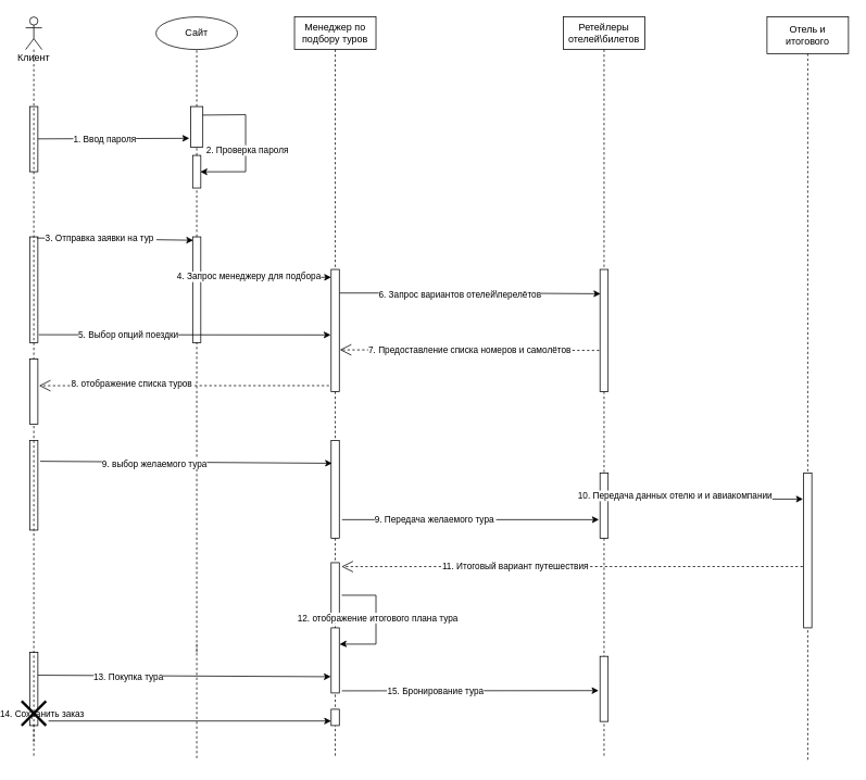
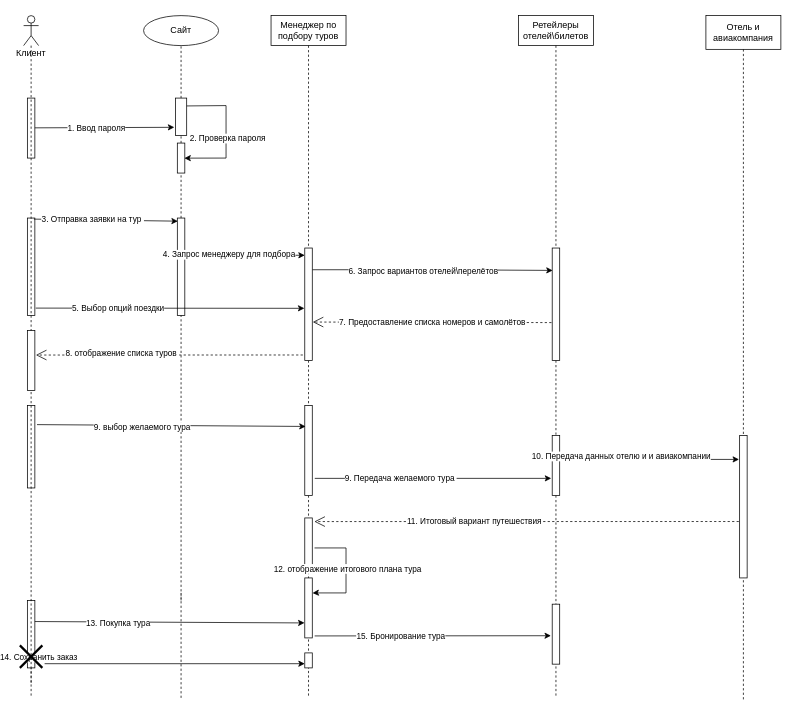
  <mxCell id="0" />
  <mxCell id="1" parent="0" />
  <mxCell id="2" value="Сайт" style="ellipse;whiteSpace=wrap;html=1;" parent="1" vertex="1"><mxGeometry x="185" y="20" width="100" height="40" as="geometry" /></mxCell>
  <mxCell id="3" value="" style="endArrow=none;dashed=1;html=1;rounded=0;entryX=0.5;entryY=1;entryDx=0;entryDy=0;startArrow=none;" parent="1" source="54" target="2" edge="1"><mxGeometry width="50" height="50" relative="1" as="geometry"><mxPoint x="235" y="730" as="sourcePoint" /><mxPoint x="505" y="170" as="targetPoint" /></mxGeometry></mxCell>
  <mxCell id="4" value="" style="endArrow=classic;html=1;rounded=0;startArrow=none;" parent="1" source="54" edge="1"><mxGeometry width="50" height="50" relative="1" as="geometry"><mxPoint x="35" y="170" as="sourcePoint" /><mxPoint x="235" y="170" as="targetPoint" /></mxGeometry></mxCell>
  <mxCell id="5" value="" style="html=1;points=[];perimeter=orthogonalPerimeter;" parent="1" vertex="1"><mxGeometry x="30" y="130" width="10" height="80" as="geometry" /></mxCell>
  <mxCell id="6" value="" style="endArrow=classic;html=1;rounded=0;exitX=0.917;exitY=0.105;exitDx=0;exitDy=0;exitPerimeter=0;entryX=0.939;entryY=0.801;entryDx=0;entryDy=0;entryPerimeter=0;" parent="1" edge="1"><mxGeometry width="50" height="50" relative="1" as="geometry"><mxPoint x="239.17" y="140.5" as="sourcePoint" /><mxPoint x="239.39" y="210.1" as="targetPoint" /><Array as="points"><mxPoint x="295" y="140" /><mxPoint x="295" y="210" /></Array></mxGeometry></mxCell>
  <mxCell id="7" value="2. Проверка пароля" style="edgeLabel;html=1;align=center;verticalAlign=middle;resizable=0;points=[];" parent="6" vertex="1" connectable="0"><mxGeometry x="0.087" y="1" relative="1" as="geometry"><mxPoint as="offset" /></mxGeometry></mxCell>
  <mxCell id="8" value="" style="html=1;points=[];perimeter=orthogonalPerimeter;" parent="1" vertex="1"><mxGeometry x="30" y="290" width="10" height="130" as="geometry" /></mxCell>
  <mxCell id="9" value="" style="html=1;points=[];perimeter=orthogonalPerimeter;" parent="1" vertex="1"><mxGeometry x="230" y="290" width="10" height="130" as="geometry" /></mxCell>
  <mxCell id="10" value="" style="endArrow=none;dashed=1;html=1;rounded=0;entryX=0.5;entryY=1;entryDx=0;entryDy=0;startArrow=none;" parent="1" target="9" edge="1"><mxGeometry width="50" height="50" relative="1" as="geometry"><mxPoint x="235" y="800" as="sourcePoint" /><mxPoint x="235" y="80" as="targetPoint" /><Array as="points"><mxPoint x="235" y="420" /></Array></mxGeometry></mxCell>
  <mxCell id="11" value="" style="endArrow=classic;html=1;rounded=0;exitX=0.871;exitY=0.011;exitDx=0;exitDy=0;exitPerimeter=0;entryX=0.071;entryY=0.032;entryDx=0;entryDy=0;entryPerimeter=0;" parent="1" source="8" target="9" edge="1"><mxGeometry width="50" height="50" relative="1" as="geometry"><mxPoint x="325" y="350" as="sourcePoint" /><mxPoint x="375" y="300" as="targetPoint" /></mxGeometry></mxCell>
  <mxCell id="12" value="3. Отправка заявки на тур&amp;nbsp;" style="edgeLabel;html=1;align=center;verticalAlign=middle;resizable=0;points=[];" parent="11" vertex="1" connectable="0"><mxGeometry x="-0.184" y="1" relative="1" as="geometry"><mxPoint as="offset" /></mxGeometry></mxCell>
  <mxCell id="13" value="Менеджер по подбору туров" style="shape=umlLifeline;perimeter=lifelinePerimeter;whiteSpace=wrap;html=1;container=1;collapsible=0;recursiveResize=0;outlineConnect=0;" parent="1" vertex="1"><mxGeometry x="355" y="20" width="100" height="910" as="geometry" /></mxCell>
  <mxCell id="14" value="" style="html=1;points=[];perimeter=orthogonalPerimeter;" parent="13" vertex="1"><mxGeometry x="45" y="310" width="10" height="150" as="geometry" /></mxCell>
  <mxCell id="15" value="" style="html=1;points=[];perimeter=orthogonalPerimeter;" parent="13" vertex="1"><mxGeometry x="45" y="520" width="10" height="120" as="geometry" /></mxCell>
  <mxCell id="16" value="" style="html=1;points=[];perimeter=orthogonalPerimeter;" parent="13" vertex="1"><mxGeometry x="45" y="670" width="10" height="70" as="geometry" /></mxCell>
  <mxCell id="17" value="" style="endArrow=classic;html=1;rounded=0;entryX=1.031;entryY=0.252;entryDx=0;entryDy=0;entryPerimeter=0;" parent="13" target="20" edge="1"><mxGeometry width="50" height="50" relative="1" as="geometry"><mxPoint x="58" y="710" as="sourcePoint" /><mxPoint x="-80" y="500" as="targetPoint" /><Array as="points"><mxPoint x="100" y="710" /><mxPoint x="100" y="730" /><mxPoint x="100" y="770" /><mxPoint x="58" y="770" /></Array></mxGeometry></mxCell>
  <mxCell id="18" value="12. отображение итогового плана тура" style="edgeLabel;html=1;align=center;verticalAlign=middle;resizable=0;points=[];" parent="17" vertex="1" connectable="0"><mxGeometry x="0.583" y="2" relative="1" as="geometry"><mxPoint x="15" y="-35" as="offset" /></mxGeometry></mxCell>
  <mxCell id="19" value="" style="html=1;points=[];perimeter=orthogonalPerimeter;" parent="13" vertex="1"><mxGeometry x="45" y="850" width="10" height="20" as="geometry" /></mxCell>
  <mxCell id="20" value="" style="html=1;points=[];perimeter=orthogonalPerimeter;" parent="13" vertex="1"><mxGeometry x="45" y="750" width="10" height="80" as="geometry" /></mxCell>
  <mxCell id="21" value="г7" style="endArrow=classic;html=1;rounded=0;exitX=1.083;exitY=0.382;exitDx=0;exitDy=0;exitPerimeter=0;" parent="1" source="9" target="14" edge="1"><mxGeometry width="50" height="50" relative="1" as="geometry"><mxPoint x="375" y="450" as="sourcePoint" /><mxPoint x="425" y="400" as="targetPoint" /></mxGeometry></mxCell>
  <mxCell id="22" value="4. Запрос менеджеру для подбора" style="edgeLabel;html=1;align=center;verticalAlign=middle;resizable=0;points=[];" parent="21" vertex="1" connectable="0"><mxGeometry x="-0.267" y="1" relative="1" as="geometry"><mxPoint as="offset" /></mxGeometry></mxCell>
  <mxCell id="23" value="" style="endArrow=classic;html=1;rounded=0;exitX=1.114;exitY=0.924;exitDx=0;exitDy=0;exitPerimeter=0;entryX=-0.051;entryY=0.536;entryDx=0;entryDy=0;entryPerimeter=0;" parent="1" source="8" target="14" edge="1"><mxGeometry width="50" height="50" relative="1" as="geometry"><mxPoint x="45" y="420" as="sourcePoint" /><mxPoint x="425" y="120" as="targetPoint" /></mxGeometry></mxCell>
  <mxCell id="24" value="5. Выбор опций поездки" style="edgeLabel;html=1;align=center;verticalAlign=middle;resizable=0;points=[];" parent="23" vertex="1" connectable="0"><mxGeometry x="-0.393" y="1" relative="1" as="geometry"><mxPoint as="offset" /></mxGeometry></mxCell>
  <mxCell id="25" value="Ретейлеры отелей\билетов" style="shape=umlLifeline;perimeter=lifelinePerimeter;whiteSpace=wrap;html=1;container=1;collapsible=0;recursiveResize=0;outlineConnect=0;" parent="1" vertex="1"><mxGeometry x="685" y="20" width="100" height="910" as="geometry" /></mxCell>
  <mxCell id="26" value="" style="html=1;points=[];perimeter=orthogonalPerimeter;" parent="25" vertex="1"><mxGeometry x="45" y="310" width="10" height="150" as="geometry" /></mxCell>
  <mxCell id="27" value="" style="html=1;points=[];perimeter=orthogonalPerimeter;" parent="25" vertex="1"><mxGeometry x="45" y="560" width="10" height="80" as="geometry" /></mxCell>
  <mxCell id="28" value="" style="html=1;points=[];perimeter=orthogonalPerimeter;" parent="25" vertex="1"><mxGeometry x="45" y="785" width="10" height="80" as="geometry" /></mxCell>
  <mxCell id="29" value="" style="endArrow=classic;html=1;rounded=0;entryX=0.067;entryY=0.199;entryDx=0;entryDy=0;entryPerimeter=0;exitX=1.027;exitY=0.193;exitDx=0;exitDy=0;exitPerimeter=0;" parent="1" source="14" target="26" edge="1"><mxGeometry width="50" height="50" relative="1" as="geometry"><mxPoint x="415" y="359" as="sourcePoint" /><mxPoint x="730" y="355.99" as="targetPoint" /><Array as="points"><mxPoint x="576.19" y="358.94" /></Array></mxGeometry></mxCell>
  <mxCell id="30" value="6. Запрос вариантов отелей\перелётов" style="edgeLabel;html=1;align=center;verticalAlign=middle;resizable=0;points=[];" parent="29" vertex="1" connectable="0"><mxGeometry x="0.15" y="-1" relative="1" as="geometry"><mxPoint x="-37" as="offset" /></mxGeometry></mxCell>
  <mxCell id="31" value="" style="html=1;points=[];perimeter=orthogonalPerimeter;" parent="1" vertex="1"><mxGeometry x="30" y="540" width="10" height="110" as="geometry" /></mxCell>
  <mxCell id="32" value="" style="endArrow=classic;html=1;rounded=0;exitX=1.083;exitY=0.232;exitDx=0;exitDy=0;exitPerimeter=0;entryX=-0.083;entryY=0.233;entryDx=0;entryDy=0;entryPerimeter=0;" parent="1" edge="1"><mxGeometry width="50" height="50" relative="1" as="geometry"><mxPoint x="42.83" y="565.52" as="sourcePoint" /><mxPoint x="401.17" y="567.96" as="targetPoint" /></mxGeometry></mxCell>
  <mxCell id="33" value="9. выбор желаемого тура" style="edgeLabel;html=1;align=center;verticalAlign=middle;resizable=0;points=[];" parent="32" vertex="1" connectable="0"><mxGeometry x="-0.218" y="-2" relative="1" as="geometry"><mxPoint as="offset" /></mxGeometry></mxCell>
  <mxCell id="34" value="" style="endArrow=classic;html=1;rounded=0;exitX=1.333;exitY=0.81;exitDx=0;exitDy=0;exitPerimeter=0;entryX=-0.129;entryY=0.715;entryDx=0;entryDy=0;entryPerimeter=0;" parent="1" source="15" target="27" edge="1"><mxGeometry width="50" height="50" relative="1" as="geometry"><mxPoint x="265" y="730" as="sourcePoint" /><mxPoint x="315" y="680" as="targetPoint" /></mxGeometry></mxCell>
  <mxCell id="35" value="9. Передача желаемого тура&amp;nbsp;" style="edgeLabel;html=1;align=center;verticalAlign=middle;resizable=0;points=[];" parent="34" vertex="1" connectable="0"><mxGeometry x="-0.274" y="1" relative="1" as="geometry"><mxPoint as="offset" /></mxGeometry></mxCell>
- <mxCell id="36" value="Отель и итогового" style="shape=umlLifeline;perimeter=lifelinePerimeter;whiteSpace=wrap;html=1;container=1;collapsible=0;recursiveResize=0;outlineConnect=0;size=45;" parent="1" vertex="1"><mxGeometry x="935" y="20" width="100" height="915" as="geometry" /></mxCell>
+ <mxCell id="36" value="Отель и авиакомпания" style="shape=umlLifeline;perimeter=lifelinePerimeter;whiteSpace=wrap;html=1;container=1;collapsible=0;recursiveResize=0;outlineConnect=0;size=45;" parent="1" vertex="1"><mxGeometry x="935" y="20" width="100" height="915" as="geometry" /></mxCell>
  <mxCell id="37" value="" style="html=1;points=[];perimeter=orthogonalPerimeter;" parent="36" vertex="1"><mxGeometry x="45" y="560" width="10" height="190" as="geometry" /></mxCell>
  <mxCell id="38" value="" style="endArrow=none;dashed=1;html=1;rounded=0;entryX=0.5;entryY=1;entryDx=0;entryDy=0;" parent="1" edge="1"><mxGeometry width="50" height="50" relative="1" as="geometry"><mxPoint x="235" y="930" as="sourcePoint" /><mxPoint x="235" y="790" as="targetPoint" /><Array as="points" /></mxGeometry></mxCell>
  <mxCell id="39" value="" style="endArrow=classic;html=1;rounded=0;exitX=1.2;exitY=0.4;exitDx=0;exitDy=0;exitPerimeter=0;entryX=-0.081;entryY=0.168;entryDx=0;entryDy=0;entryPerimeter=0;" parent="1" source="27" target="37" edge="1"><mxGeometry width="50" height="50" relative="1" as="geometry"><mxPoint x="275" y="570" as="sourcePoint" /><mxPoint x="325" y="520" as="targetPoint" /></mxGeometry></mxCell>
  <mxCell id="40" value="10. Передача данных отелю и и авиакомпании" style="edgeLabel;html=1;align=center;verticalAlign=middle;resizable=0;points=[];" parent="39" vertex="1" connectable="0"><mxGeometry x="-0.329" y="4" relative="1" as="geometry"><mxPoint as="offset" /></mxGeometry></mxCell>
  <mxCell id="41" value="" style="html=1;points=[];perimeter=orthogonalPerimeter;" parent="1" vertex="1"><mxGeometry x="30" y="800" width="10" height="90" as="geometry" /></mxCell>
  <mxCell id="42" value="" style="endArrow=none;dashed=1;html=1;rounded=0;entryX=0.5;entryY=1;entryDx=0;entryDy=0;startArrow=none;" parent="1" source="50" target="41" edge="1"><mxGeometry width="50" height="50" relative="1" as="geometry"><mxPoint x="35" y="910" as="sourcePoint" /><mxPoint x="35" y="650" as="targetPoint" /><Array as="points" /></mxGeometry></mxCell>
  <mxCell id="43" value="" style="endArrow=classic;html=1;rounded=0;exitX=1;exitY=0.313;exitDx=0;exitDy=0;exitPerimeter=0;entryX=-0.033;entryY=0.749;entryDx=0;entryDy=0;entryPerimeter=0;" parent="1" source="41" target="20" edge="1"><mxGeometry width="50" height="50" relative="1" as="geometry"><mxPoint x="205" y="520" as="sourcePoint" /><mxPoint x="255" y="470" as="targetPoint" /><Array as="points"><mxPoint x="395" y="830" /></Array></mxGeometry></mxCell>
  <mxCell id="44" value="13. Покупка тура" style="edgeLabel;html=1;align=center;verticalAlign=middle;resizable=0;points=[];" parent="43" vertex="1" connectable="0"><mxGeometry x="-0.38" y="-1" relative="1" as="geometry"><mxPoint as="offset" /></mxGeometry></mxCell>
  <mxCell id="45" value="" style="endArrow=classic;html=1;rounded=0;exitX=1.1;exitY=0.813;exitDx=0;exitDy=0;exitPerimeter=0;startArrow=none;" parent="1" source="50" target="19" edge="1"><mxGeometry width="50" height="50" relative="1" as="geometry"><mxPoint x="205" y="860" as="sourcePoint" /><mxPoint x="255" y="810" as="targetPoint" /></mxGeometry></mxCell>
  <mxCell id="46" value="" style="endArrow=classic;html=1;rounded=0;exitX=1.317;exitY=0.967;exitDx=0;exitDy=0;exitPerimeter=0;entryX=-0.167;entryY=0.526;entryDx=0;entryDy=0;entryPerimeter=0;" parent="1" source="20" target="28" edge="1"><mxGeometry width="50" height="50" relative="1" as="geometry"><mxPoint x="45" y="860" as="sourcePoint" /><mxPoint x="1174.5" y="862.01" as="targetPoint" /></mxGeometry></mxCell>
  <mxCell id="47" value="15. Бронирование тура" style="edgeLabel;html=1;align=center;verticalAlign=middle;resizable=0;points=[];" parent="46" vertex="1" connectable="0"><mxGeometry x="-0.278" relative="1" as="geometry"><mxPoint as="offset" /></mxGeometry></mxCell>
  <mxCell id="48" value="" style="endArrow=none;html=1;rounded=0;exitX=1.1;exitY=0.813;exitDx=0;exitDy=0;exitPerimeter=0;" parent="1" source="41" target="50" edge="1"><mxGeometry width="50" height="50" relative="1" as="geometry"><mxPoint x="41" y="873.17" as="sourcePoint" /><mxPoint x="400" y="873.17" as="targetPoint" /></mxGeometry></mxCell>
  <mxCell id="49" value="14. Сохранить заказ" style="edgeLabel;html=1;align=center;verticalAlign=middle;resizable=0;points=[];" parent="48" vertex="1" connectable="0"><mxGeometry x="-0.287" y="-3" relative="1" as="geometry"><mxPoint as="offset" /></mxGeometry></mxCell>
  <mxCell id="50" value="" style="shape=umlDestroy;whiteSpace=wrap;html=1;strokeWidth=3;" parent="1" vertex="1"><mxGeometry x="20" y="860" width="30" height="30" as="geometry" /></mxCell>
  <mxCell id="51" value="" style="endArrow=none;dashed=1;html=1;rounded=0;entryX=0.5;entryY=1;entryDx=0;entryDy=0;" parent="1" target="50" edge="1"><mxGeometry width="50" height="50" relative="1" as="geometry"><mxPoint x="35" y="910" as="sourcePoint" /><mxPoint x="35" y="890" as="targetPoint" /><Array as="points" /></mxGeometry></mxCell>
  <mxCell id="52" value="Клиент" style="shape=umlLifeline;participant=umlActor;perimeter=lifelinePerimeter;whiteSpace=wrap;html=1;container=1;collapsible=0;recursiveResize=0;verticalAlign=top;spacingTop=36;outlineConnect=0;" parent="1" vertex="1"><mxGeometry x="25" y="20" width="20" height="910" as="geometry" /></mxCell>
  <mxCell id="53" value="" style="html=1;points=[];perimeter=orthogonalPerimeter;" parent="52" vertex="1"><mxGeometry x="5" y="420" width="10" height="80" as="geometry" /></mxCell>
  <mxCell id="54" value="" style="html=1;points=[];perimeter=orthogonalPerimeter;" parent="1" vertex="1"><mxGeometry x="227.5" y="130" width="15" height="50" as="geometry" /></mxCell>
  <mxCell id="55" value="" style="endArrow=none;dashed=1;html=1;rounded=0;entryX=0.5;entryY=1;entryDx=0;entryDy=0;startArrow=none;" parent="1" source="56" target="54" edge="1"><mxGeometry width="50" height="50" relative="1" as="geometry"><mxPoint x="235" y="290" as="sourcePoint" /><mxPoint x="235" y="80" as="targetPoint" /></mxGeometry></mxCell>
  <mxCell id="56" value="" style="html=1;points=[];perimeter=orthogonalPerimeter;" parent="1" vertex="1"><mxGeometry x="230" y="190" width="10" height="40" as="geometry" /></mxCell>
  <mxCell id="57" value="" style="endArrow=none;dashed=1;html=1;rounded=0;entryX=0.5;entryY=1;entryDx=0;entryDy=0;startArrow=none;" parent="1" source="9" target="56" edge="1"><mxGeometry width="50" height="50" relative="1" as="geometry"><mxPoint x="235" y="290" as="sourcePoint" /><mxPoint x="235" y="180" as="targetPoint" /></mxGeometry></mxCell>
  <mxCell id="58" value="" style="endArrow=classic;html=1;rounded=0;exitX=1;exitY=0.496;exitDx=0;exitDy=0;exitPerimeter=0;entryX=-0.1;entryY=0.78;entryDx=0;entryDy=0;entryPerimeter=0;" edge="1" parent="1" source="5" target="54"><mxGeometry width="50" height="50" relative="1" as="geometry"><mxPoint x="185" y="210" as="sourcePoint" /><mxPoint x="235" y="160" as="targetPoint" /></mxGeometry></mxCell>
  <mxCell id="59" value="1. Ввод пароля" style="edgeLabel;html=1;align=center;verticalAlign=middle;resizable=0;points=[];" vertex="1" connectable="0" parent="58"><mxGeometry x="-0.133" y="-1" relative="1" as="geometry"><mxPoint as="offset" /></mxGeometry></mxCell>
  <mxCell id="60" value="7. Предоставление списка номеров и самолётов" style="endArrow=open;endSize=12;dashed=1;html=1;rounded=0;exitX=-0.097;exitY=0.663;exitDx=0;exitDy=0;exitPerimeter=0;entryX=1.067;entryY=0.658;entryDx=0;entryDy=0;entryPerimeter=0;" edge="1" parent="1" source="26" target="14"><mxGeometry width="160" relative="1" as="geometry"><mxPoint x="515" y="430" as="sourcePoint" /><mxPoint x="675" y="430" as="targetPoint" /></mxGeometry></mxCell>
  <mxCell id="61" value="8. отображение списка туров" style="endArrow=open;endSize=12;dashed=1;html=1;rounded=0;exitX=-0.257;exitY=0.951;exitDx=0;exitDy=0;exitPerimeter=0;entryX=1.143;entryY=0.409;entryDx=0;entryDy=0;entryPerimeter=0;" edge="1" parent="1" source="14" target="53"><mxGeometry x="0.362" y="-3" width="160" relative="1" as="geometry"><mxPoint x="165" y="380" as="sourcePoint" /><mxPoint x="325" y="380" as="targetPoint" /><mxPoint as="offset" /></mxGeometry></mxCell>
  <mxCell id="62" value="Use" style="endArrow=open;endSize=12;dashed=1;html=1;rounded=0;exitX=-0.105;exitY=0.604;exitDx=0;exitDy=0;exitPerimeter=0;entryX=1.276;entryY=0.069;entryDx=0;entryDy=0;entryPerimeter=0;" edge="1" parent="1" source="37" target="16"><mxGeometry width="160" relative="1" as="geometry"><mxPoint x="615" y="650" as="sourcePoint" /><mxPoint x="775" y="650" as="targetPoint" /></mxGeometry></mxCell>
  <mxCell id="63" value="11. Итоговый вариант путешествия" style="edgeLabel;html=1;align=center;verticalAlign=middle;resizable=0;points=[];" vertex="1" connectable="0" parent="62"><mxGeometry x="0.45" relative="1" as="geometry"><mxPoint x="57" as="offset" /></mxGeometry></mxCell>
